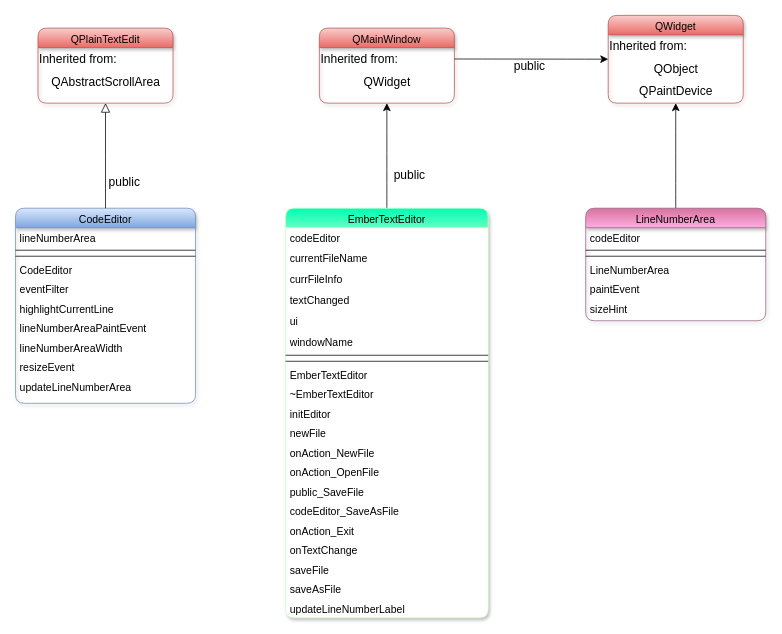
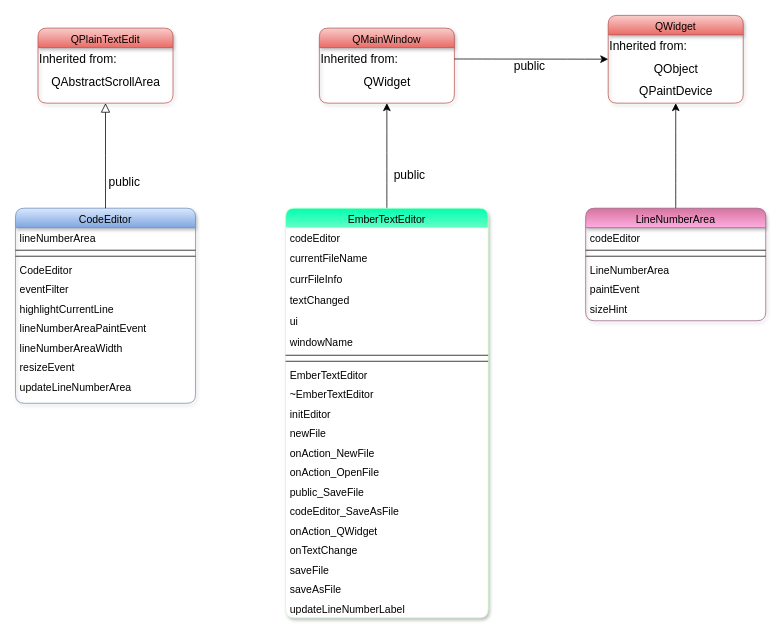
  <mxCell id="0" />
  <mxCell id="1" parent="0" />
  <mxCell id="2" value="CodeEditor&#10;" style="swimlane;fontStyle=0;align=center;verticalAlign=top;childLayout=stackLayout;horizontal=1;startSize=26;horizontalStack=0;resizeParent=1;resizeLast=0;collapsible=1;marginBottom=0;rounded=1;shadow=1;strokeWidth=1;fontSize=14;labelBorderColor=none;labelBackgroundColor=none;textShadow=0;spacingBottom=0;fillColor=#dae8fc;gradientColor=#7ea6e0;strokeColor=#6c8ebf;glass=0;" parent="1" vertex="1"><mxGeometry x="20" y="277" width="240" height="260" as="geometry"><mxRectangle x="130" y="380" width="160" height="26" as="alternateBounds" /></mxGeometry></mxCell>
  <mxCell id="3" value="lineNumberArea&#10;" style="text;align=left;verticalAlign=top;spacingLeft=4;spacingRight=4;overflow=hidden;rotatable=0;points=[[0,0.5],[1,0.5]];portConstraint=eastwest;fontSize=14;" parent="2" vertex="1"><mxGeometry y="26" width="240" height="26" as="geometry" /></mxCell>
  <mxCell id="4" value="" style="line;html=1;strokeWidth=1;align=left;verticalAlign=middle;spacingTop=-1;spacingLeft=3;spacingRight=3;rotatable=0;labelPosition=right;points=[];portConstraint=eastwest;" parent="2" vertex="1"><mxGeometry y="52" width="240" height="8" as="geometry" /></mxCell>
  <mxCell id="5" value="" style="line;html=1;strokeWidth=1;align=left;verticalAlign=middle;spacingTop=-1;spacingLeft=3;spacingRight=3;rotatable=0;labelPosition=right;points=[];portConstraint=eastwest;" vertex="1" parent="2"><mxGeometry y="60" width="240" height="8" as="geometry" /></mxCell>
  <mxCell id="6" value="CodeEditor " style="text;align=left;verticalAlign=top;spacingLeft=4;spacingRight=4;overflow=hidden;rotatable=0;points=[[0,0.5],[1,0.5]];portConstraint=eastwest;fontSize=14;" vertex="1" parent="2"><mxGeometry y="68" width="240" height="26" as="geometry" /></mxCell>
  <mxCell id="7" value="eventFilter" style="text;align=left;verticalAlign=top;spacingLeft=4;spacingRight=4;overflow=hidden;rotatable=0;points=[[0,0.5],[1,0.5]];portConstraint=eastwest;fontSize=14;" vertex="1" parent="2"><mxGeometry y="94" width="240" height="26" as="geometry" /></mxCell>
  <mxCell id="8" value="highlightCurrentLine" style="text;align=left;verticalAlign=top;spacingLeft=4;spacingRight=4;overflow=hidden;rotatable=0;points=[[0,0.5],[1,0.5]];portConstraint=eastwest;fontSize=14;" vertex="1" parent="2"><mxGeometry y="120" width="240" height="26" as="geometry" /></mxCell>
  <mxCell id="9" value="lineNumberAreaPaintEvent" style="text;align=left;verticalAlign=top;spacingLeft=4;spacingRight=4;overflow=hidden;rotatable=0;points=[[0,0.5],[1,0.5]];portConstraint=eastwest;fontSize=14;" vertex="1" parent="2"><mxGeometry y="146" width="240" height="26" as="geometry" /></mxCell>
  <mxCell id="10" value="lineNumberAreaWidth" style="text;align=left;verticalAlign=top;spacingLeft=4;spacingRight=4;overflow=hidden;rotatable=0;points=[[0,0.5],[1,0.5]];portConstraint=eastwest;fontSize=14;" vertex="1" parent="2"><mxGeometry y="172" width="240" height="26" as="geometry" /></mxCell>
  <mxCell id="11" value="resizeEvent" style="text;align=left;verticalAlign=top;spacingLeft=4;spacingRight=4;overflow=hidden;rotatable=0;points=[[0,0.5],[1,0.5]];portConstraint=eastwest;fontSize=14;" vertex="1" parent="2"><mxGeometry y="198" width="240" height="26" as="geometry" /></mxCell>
  <mxCell id="12" value="updateLineNumberArea" style="text;align=left;verticalAlign=top;spacingLeft=4;spacingRight=4;overflow=hidden;rotatable=0;points=[[0,0.5],[1,0.5]];portConstraint=eastwest;fontSize=14;" vertex="1" parent="2"><mxGeometry y="224" width="240" height="26" as="geometry" /></mxCell>
  <mxCell id="13" value="" style="endArrow=block;endSize=10;endFill=0;shadow=0;strokeWidth=1;rounded=0;curved=0;edgeStyle=elbowEdgeStyle;elbow=vertical;entryX=0.5;entryY=1;entryDx=0;entryDy=0;" parent="1" source="2" target="14" edge="1"><mxGeometry width="160" relative="1" as="geometry"><mxPoint x="40" y="110" as="sourcePoint" /><mxPoint x="140" y="165" as="targetPoint" /></mxGeometry></mxCell>
  <mxCell id="14" value="QPlainTextEdit" style="swimlane;fontStyle=0;align=center;verticalAlign=top;childLayout=stackLayout;horizontal=1;startSize=26;horizontalStack=0;resizeParent=1;resizeLast=0;collapsible=1;marginBottom=0;rounded=1;shadow=1;strokeWidth=1;fontSize=14;labelBorderColor=none;labelBackgroundColor=none;textShadow=0;spacingBottom=0;fillColor=#f8cecc;strokeColor=#b85450;gradientColor=#ea6b66;" vertex="1" parent="1"><mxGeometry x="50" y="37" width="180" height="100" as="geometry"><mxRectangle x="210" y="140" width="160" height="26" as="alternateBounds" /></mxGeometry></mxCell>
  <mxCell id="15" value="Inherited from:" style="text;html=1;align=left;verticalAlign=middle;resizable=0;points=[];autosize=1;strokeColor=none;fillColor=none;fontSize=16;" vertex="1" parent="14"><mxGeometry y="26" width="180" height="30" as="geometry" /></mxCell>
  <mxCell id="16" value="QAbstractScrollArea" style="text;html=1;align=center;verticalAlign=middle;resizable=0;points=[];autosize=1;strokeColor=none;fillColor=none;fontSize=16;" vertex="1" parent="14"><mxGeometry y="56" width="180" height="30" as="geometry" /></mxCell>
  <mxCell id="17" value="public" style="text;html=1;align=center;verticalAlign=middle;resizable=0;points=[];autosize=1;strokeColor=none;fillColor=none;fontSize=16;" vertex="1" parent="1"><mxGeometry x="130" y="227" width="70" height="30" as="geometry" /></mxCell>
  <mxCell id="18" style="edgeStyle=none;curved=1;rounded=0;orthogonalLoop=1;jettySize=auto;html=1;entryX=0.5;entryY=1;entryDx=0;entryDy=0;fontSize=12;startSize=8;endSize=8;flowAnimation=0;shadow=0;" edge="1" parent="1" source="19" target="41"><mxGeometry relative="1" as="geometry" /></mxCell>
  <mxCell id="19" value="EmberTextEditor" style="swimlane;fontStyle=0;align=center;verticalAlign=top;childLayout=stackLayout;horizontal=1;startSize=26;horizontalStack=0;resizeParent=1;resizeLast=0;collapsible=1;marginBottom=0;rounded=1;shadow=1;strokeWidth=1;fontSize=14;labelBorderColor=none;labelBackgroundColor=none;textShadow=0;spacingBottom=0;fillColor=#61ffc2;gradientColor=#00ffb3;strokeColor=#cbffc7;gradientDirection=north;swimlaneFillColor=default;glass=0;" vertex="1" parent="1"><mxGeometry x="380" y="277" width="270" height="546" as="geometry"><mxRectangle x="130" y="380" width="160" height="26" as="alternateBounds" /></mxGeometry></mxCell>
  <mxCell id="20" value="codeEditor" style="text;align=left;verticalAlign=top;spacingLeft=4;spacingRight=4;overflow=hidden;rotatable=0;points=[[0,0.5],[1,0.5]];portConstraint=eastwest;fontSize=14;" vertex="1" parent="19"><mxGeometry y="26" width="270" height="26" as="geometry" /></mxCell>
  <mxCell id="21" value="currentFileName" style="text;align=left;verticalAlign=top;spacingLeft=4;spacingRight=4;overflow=hidden;rotatable=0;points=[[0,0.5],[1,0.5]];portConstraint=eastwest;fontSize=14;" vertex="1" parent="19"><mxGeometry y="52" width="270" height="28" as="geometry" /></mxCell>
  <mxCell id="22" value="currFileInfo" style="text;align=left;verticalAlign=top;spacingLeft=4;spacingRight=4;overflow=hidden;rotatable=0;points=[[0,0.5],[1,0.5]];portConstraint=eastwest;fontSize=14;" vertex="1" parent="19"><mxGeometry y="80" width="270" height="28" as="geometry" /></mxCell>
  <mxCell id="23" value="textChanged" style="text;align=left;verticalAlign=top;spacingLeft=4;spacingRight=4;overflow=hidden;rotatable=0;points=[[0,0.5],[1,0.5]];portConstraint=eastwest;fontSize=14;" vertex="1" parent="19"><mxGeometry y="108" width="270" height="28" as="geometry" /></mxCell>
  <mxCell id="24" value="ui" style="text;align=left;verticalAlign=top;spacingLeft=4;spacingRight=4;overflow=hidden;rotatable=0;points=[[0,0.5],[1,0.5]];portConstraint=eastwest;fontSize=14;" vertex="1" parent="19"><mxGeometry y="136" width="270" height="28" as="geometry" /></mxCell>
  <mxCell id="25" value="windowName" style="text;align=left;verticalAlign=top;spacingLeft=4;spacingRight=4;overflow=hidden;rotatable=0;points=[[0,0.5],[1,0.5]];portConstraint=eastwest;fontSize=14;" vertex="1" parent="19"><mxGeometry y="164" width="270" height="28" as="geometry" /></mxCell>
  <mxCell id="26" value="" style="line;html=1;strokeWidth=1;align=left;verticalAlign=middle;spacingTop=-1;spacingLeft=3;spacingRight=3;rotatable=0;labelPosition=right;points=[];portConstraint=eastwest;" vertex="1" parent="19"><mxGeometry y="192" width="270" height="8" as="geometry" /></mxCell>
  <mxCell id="27" value="" style="line;html=1;strokeWidth=1;align=left;verticalAlign=middle;spacingTop=-1;spacingLeft=3;spacingRight=3;rotatable=0;labelPosition=right;points=[];portConstraint=eastwest;" vertex="1" parent="19"><mxGeometry y="200" width="270" height="8" as="geometry" /></mxCell>
  <mxCell id="28" value="EmberTextEditor" style="text;align=left;verticalAlign=top;spacingLeft=4;spacingRight=4;overflow=hidden;rotatable=0;points=[[0,0.5],[1,0.5]];portConstraint=eastwest;fontSize=14;" vertex="1" parent="19"><mxGeometry y="208" width="270" height="26" as="geometry" /></mxCell>
  <mxCell id="29" value="~EmberTextEditor" style="text;align=left;verticalAlign=top;spacingLeft=4;spacingRight=4;overflow=hidden;rotatable=0;points=[[0,0.5],[1,0.5]];portConstraint=eastwest;fontSize=14;" vertex="1" parent="19"><mxGeometry y="234" width="270" height="26" as="geometry" /></mxCell>
  <mxCell id="30" value="initEditor" style="text;align=left;verticalAlign=top;spacingLeft=4;spacingRight=4;overflow=hidden;rotatable=0;points=[[0,0.5],[1,0.5]];portConstraint=eastwest;fontSize=14;" vertex="1" parent="19"><mxGeometry y="260" width="270" height="26" as="geometry" /></mxCell>
  <mxCell id="31" value="newFile" style="text;align=left;verticalAlign=top;spacingLeft=4;spacingRight=4;overflow=hidden;rotatable=0;points=[[0,0.5],[1,0.5]];portConstraint=eastwest;fontSize=14;" vertex="1" parent="19"><mxGeometry y="286" width="270" height="26" as="geometry" /></mxCell>
  <mxCell id="32" value="onAction_NewFile" style="text;align=left;verticalAlign=top;spacingLeft=4;spacingRight=4;overflow=hidden;rotatable=0;points=[[0,0.5],[1,0.5]];portConstraint=eastwest;fontSize=14;" vertex="1" parent="19"><mxGeometry y="312" width="270" height="26" as="geometry" /></mxCell>
  <mxCell id="33" value="onAction_OpenFile" style="text;align=left;verticalAlign=top;spacingLeft=4;spacingRight=4;overflow=hidden;rotatable=0;points=[[0,0.5],[1,0.5]];portConstraint=eastwest;fontSize=14;" vertex="1" parent="19"><mxGeometry y="338" width="270" height="26" as="geometry" /></mxCell>
  <mxCell id="34" value="public_SaveFile" style="text;align=left;verticalAlign=top;spacingLeft=4;spacingRight=4;overflow=hidden;rotatable=0;points=[[0,0.5],[1,0.5]];portConstraint=eastwest;fontSize=14;" vertex="1" parent="19"><mxGeometry y="364" width="270" height="26" as="geometry" /></mxCell>
  <mxCell id="35" value="codeEditor_SaveAsFile" style="text;align=left;verticalAlign=top;spacingLeft=4;spacingRight=4;overflow=hidden;rotatable=0;points=[[0,0.5],[1,0.5]];portConstraint=eastwest;fontSize=14;" vertex="1" parent="19"><mxGeometry y="390" width="270" height="26" as="geometry" /></mxCell>
- <mxCell id="36" value="onAction_Exit" style="text;align=left;verticalAlign=top;spacingLeft=4;spacingRight=4;overflow=hidden;rotatable=0;points=[[0,0.5],[1,0.5]];portConstraint=eastwest;fontSize=14;" vertex="1" parent="19"><mxGeometry y="416" width="270" height="26" as="geometry" /></mxCell>
+ <mxCell id="36" value="onAction_QWidget" style="text;align=left;verticalAlign=top;spacingLeft=4;spacingRight=4;overflow=hidden;rotatable=0;points=[[0,0.5],[1,0.5]];portConstraint=eastwest;fontSize=14;" vertex="1" parent="19"><mxGeometry y="416" width="270" height="26" as="geometry" /></mxCell>
  <mxCell id="37" value="onTextChange" style="text;align=left;verticalAlign=top;spacingLeft=4;spacingRight=4;overflow=hidden;rotatable=0;points=[[0,0.5],[1,0.5]];portConstraint=eastwest;fontSize=14;" vertex="1" parent="19"><mxGeometry y="442" width="270" height="26" as="geometry" /></mxCell>
  <mxCell id="38" value="saveFile" style="text;align=left;verticalAlign=top;spacingLeft=4;spacingRight=4;overflow=hidden;rotatable=0;points=[[0,0.5],[1,0.5]];portConstraint=eastwest;fontSize=14;" vertex="1" parent="19"><mxGeometry y="468" width="270" height="26" as="geometry" /></mxCell>
  <mxCell id="39" value="saveAsFile" style="text;align=left;verticalAlign=top;spacingLeft=4;spacingRight=4;overflow=hidden;rotatable=0;points=[[0,0.5],[1,0.5]];portConstraint=eastwest;fontSize=14;" vertex="1" parent="19"><mxGeometry y="494" width="270" height="26" as="geometry" /></mxCell>
  <mxCell id="40" value="updateLineNumberLabel" style="text;align=left;verticalAlign=top;spacingLeft=4;spacingRight=4;overflow=hidden;rotatable=0;points=[[0,0.5],[1,0.5]];portConstraint=eastwest;fontSize=14;" vertex="1" parent="19"><mxGeometry y="520" width="270" height="26" as="geometry" /></mxCell>
  <mxCell id="41" value="QMainWindow" style="swimlane;fontStyle=0;align=center;verticalAlign=top;childLayout=stackLayout;horizontal=1;startSize=26;horizontalStack=0;resizeParent=1;resizeLast=0;collapsible=1;marginBottom=0;rounded=1;shadow=1;strokeWidth=1;fontSize=14;labelBorderColor=none;labelBackgroundColor=none;textShadow=0;spacingBottom=0;fillColor=#f8cecc;strokeColor=#b85450;gradientColor=#ea6b66;" vertex="1" parent="1"><mxGeometry x="425" y="37" width="180" height="100" as="geometry"><mxRectangle x="210" y="140" width="160" height="26" as="alternateBounds" /></mxGeometry></mxCell>
  <mxCell id="42" value="Inherited from:" style="text;html=1;align=left;verticalAlign=middle;resizable=0;points=[];autosize=1;strokeColor=none;fillColor=none;fontSize=16;" vertex="1" parent="41"><mxGeometry y="26" width="180" height="30" as="geometry" /></mxCell>
  <mxCell id="43" value="QWidget" style="text;html=1;align=center;verticalAlign=middle;resizable=0;points=[];autosize=1;strokeColor=none;fillColor=none;fontSize=16;" vertex="1" parent="41"><mxGeometry y="56" width="180" height="30" as="geometry" /></mxCell>
  <mxCell id="44" value="public" style="text;html=1;align=center;verticalAlign=middle;resizable=0;points=[];autosize=1;strokeColor=none;fillColor=none;fontSize=16;" vertex="1" parent="1"><mxGeometry x="510" y="217" width="70" height="30" as="geometry" /></mxCell>
  <mxCell id="45" value="QWidget" style="swimlane;fontStyle=0;align=center;verticalAlign=top;childLayout=stackLayout;horizontal=1;startSize=26;horizontalStack=0;resizeParent=1;resizeLast=0;collapsible=1;marginBottom=0;rounded=1;shadow=1;strokeWidth=1;fontSize=14;labelBorderColor=none;labelBackgroundColor=none;textShadow=0;spacingBottom=0;fillColor=#f8cecc;strokeColor=#b85450;gradientColor=#ea6b66;" vertex="1" parent="1"><mxGeometry x="810" y="20" width="180" height="117" as="geometry"><mxRectangle x="210" y="140" width="160" height="26" as="alternateBounds" /></mxGeometry></mxCell>
  <mxCell id="46" value="Inherited from:" style="text;html=1;align=left;verticalAlign=middle;resizable=0;points=[];autosize=1;strokeColor=none;fillColor=none;fontSize=16;" vertex="1" parent="45"><mxGeometry y="26" width="180" height="30" as="geometry" /></mxCell>
  <mxCell id="47" value="QObject" style="text;html=1;align=center;verticalAlign=middle;resizable=0;points=[];autosize=1;strokeColor=none;fillColor=none;fontSize=16;" vertex="1" parent="45"><mxGeometry y="56" width="180" height="30" as="geometry" /></mxCell>
  <mxCell id="48" value="QPaintDevice" style="text;html=1;align=center;verticalAlign=middle;resizable=0;points=[];autosize=1;strokeColor=none;fillColor=none;fontSize=16;" vertex="1" parent="45"><mxGeometry y="86" width="180" height="30" as="geometry" /></mxCell>
  <mxCell id="49" style="edgeStyle=none;curved=1;rounded=0;orthogonalLoop=1;jettySize=auto;html=1;fontSize=12;startSize=8;endSize=8;" edge="1" parent="1" source="42" target="45"><mxGeometry relative="1" as="geometry" /></mxCell>
  <mxCell id="50" value="public" style="text;html=1;align=center;verticalAlign=middle;resizable=0;points=[];autosize=1;strokeColor=none;fillColor=none;fontSize=16;" vertex="1" parent="1"><mxGeometry x="670" y="72" width="70" height="30" as="geometry" /></mxCell>
  <mxCell id="51" style="edgeStyle=none;curved=1;rounded=0;orthogonalLoop=1;jettySize=auto;html=1;fontSize=12;startSize=8;endSize=8;" edge="1" parent="1" source="52" target="45"><mxGeometry relative="1" as="geometry" /></mxCell>
  <mxCell id="52" value="LineNumberArea" style="swimlane;fontStyle=0;align=center;verticalAlign=top;childLayout=stackLayout;horizontal=1;startSize=26;horizontalStack=0;resizeParent=1;resizeLast=0;collapsible=1;marginBottom=0;rounded=1;shadow=1;strokeWidth=1;fontSize=14;labelBorderColor=none;labelBackgroundColor=none;textShadow=0;spacingBottom=0;fillColor=#ffade1;strokeColor=#996185;glass=0;gradientColor=#d5739d;gradientDirection=north;" vertex="1" parent="1"><mxGeometry x="780" y="277" width="240" height="150" as="geometry"><mxRectangle x="130" y="380" width="160" height="26" as="alternateBounds" /></mxGeometry></mxCell>
  <mxCell id="53" value="codeEditor" style="text;align=left;verticalAlign=top;spacingLeft=4;spacingRight=4;overflow=hidden;rotatable=0;points=[[0,0.5],[1,0.5]];portConstraint=eastwest;fontSize=14;" vertex="1" parent="52"><mxGeometry y="26" width="240" height="26" as="geometry" /></mxCell>
  <mxCell id="54" value="" style="line;html=1;strokeWidth=1;align=left;verticalAlign=middle;spacingTop=-1;spacingLeft=3;spacingRight=3;rotatable=0;labelPosition=right;points=[];portConstraint=eastwest;" vertex="1" parent="52"><mxGeometry y="52" width="240" height="8" as="geometry" /></mxCell>
  <mxCell id="55" value="" style="line;html=1;strokeWidth=1;align=left;verticalAlign=middle;spacingTop=-1;spacingLeft=3;spacingRight=3;rotatable=0;labelPosition=right;points=[];portConstraint=eastwest;" vertex="1" parent="52"><mxGeometry y="60" width="240" height="8" as="geometry" /></mxCell>
  <mxCell id="56" value="LineNumberArea" style="text;align=left;verticalAlign=top;spacingLeft=4;spacingRight=4;overflow=hidden;rotatable=0;points=[[0,0.5],[1,0.5]];portConstraint=eastwest;fontSize=14;" vertex="1" parent="52"><mxGeometry y="68" width="240" height="26" as="geometry" /></mxCell>
  <mxCell id="57" value="paintEvent" style="text;align=left;verticalAlign=top;spacingLeft=4;spacingRight=4;overflow=hidden;rotatable=0;points=[[0,0.5],[1,0.5]];portConstraint=eastwest;fontSize=14;" vertex="1" parent="52"><mxGeometry y="94" width="240" height="26" as="geometry" /></mxCell>
  <mxCell id="58" value="sizeHint" style="text;align=left;verticalAlign=top;spacingLeft=4;spacingRight=4;overflow=hidden;rotatable=0;points=[[0,0.5],[1,0.5]];portConstraint=eastwest;fontSize=14;" vertex="1" parent="52"><mxGeometry y="120" width="240" height="26" as="geometry" /></mxCell>
